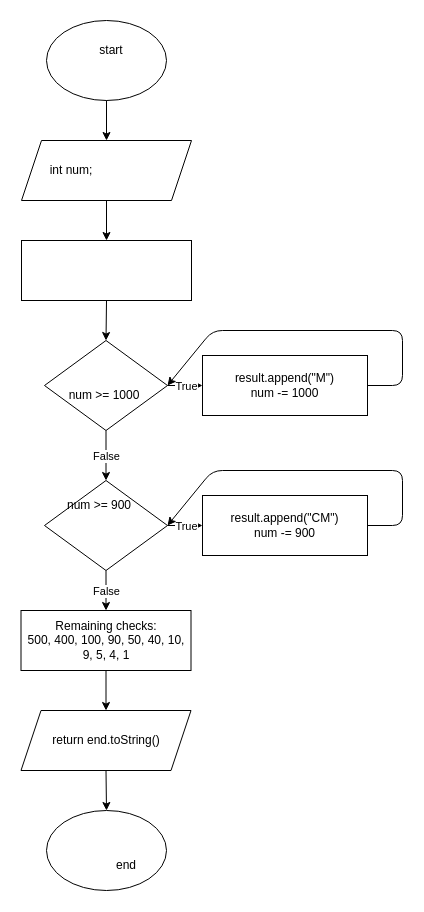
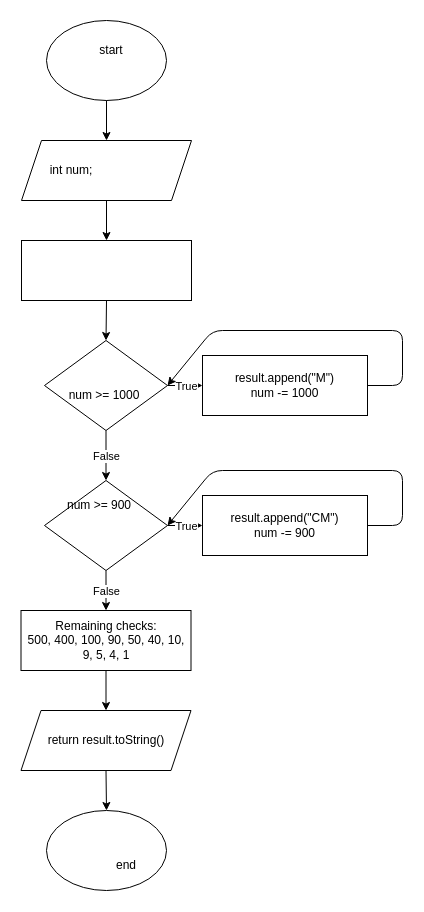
  <mxCell id="0" />
  <mxCell id="1" parent="0" />
  <mxCell id="2" value="" style="ellipse;whiteSpace=wrap;html=1;" parent="1" vertex="1"><mxGeometry x="46" y="20" width="120" height="80" as="geometry" /></mxCell>
  <mxCell id="3" value="start" style="text;html=1;align=center;verticalAlign=middle;whiteSpace=wrap;rounded=0;" parent="1" vertex="1"><mxGeometry x="81" y="40" width="60" height="20" as="geometry" /></mxCell>
  <mxCell id="4" value="" style="shape=parallelogram;perimeter=parallelogramPerimeter;whiteSpace=wrap;html=1;fixedSize=1;" parent="1" vertex="1"><mxGeometry x="21" y="140" width="170" height="60" as="geometry" /></mxCell>
  <mxCell id="5" value="int num;" style="text;html=1;align=center;verticalAlign=middle;whiteSpace=wrap;rounded=0;" parent="1" vertex="1"><mxGeometry x="41" y="155" width="60" height="30" as="geometry" /></mxCell>
  <mxCell id="6" value="" style="rounded=0;whiteSpace=wrap;html=1;" parent="1" vertex="1"><mxGeometry x="21" y="240" width="170" height="60" as="geometry" /></mxCell>
  <mxCell id="7" value="" style="endArrow=classic;html=1;exitX=0.5;exitY=1;exitDx=0;exitDy=0;" parent="1" source="2" target="4" edge="1"><mxGeometry width="50" height="50" relative="1" as="geometry"><mxPoint x="42" y="320" as="sourcePoint" /><mxPoint x="106" y="140" as="targetPoint" /></mxGeometry></mxCell>
  <mxCell id="8" value="" style="endArrow=classic;html=1;exitX=0.5;exitY=1;exitDx=0;exitDy=0;" parent="1" source="4" target="6" edge="1"><mxGeometry width="50" height="50" relative="1" as="geometry"><mxPoint x="42" y="320" as="sourcePoint" /><mxPoint x="92" y="270" as="targetPoint" /></mxGeometry></mxCell>
  <mxCell id="9" value="" style="rhombus;whiteSpace=wrap;html=1;" parent="1" vertex="1"><mxGeometry x="44" y="340" width="123" height="90" as="geometry" /></mxCell>
  <mxCell id="10" value="num &gt;= 1000" style="text;html=1;align=center;verticalAlign=middle;whiteSpace=wrap;rounded=0;" parent="1" vertex="1"><mxGeometry x="59" y="380" width="90" height="30" as="geometry" /></mxCell>
  <mxCell id="11" value="" style="rounded=0;whiteSpace=wrap;html=1;" parent="1" vertex="1"><mxGeometry x="202" y="355" width="165" height="60" as="geometry" /></mxCell>
  <mxCell id="12" value="result.append(&quot;M&quot;)&#10;num -= 1000" style="text;html=1;align=center;verticalAlign=middle;whiteSpace=wrap;rounded=0;" parent="1" vertex="1"><mxGeometry x="202" y="370" width="165" height="30" as="geometry" /></mxCell>
  <mxCell id="13" value="" style="rhombus;whiteSpace=wrap;html=1;" parent="1" vertex="1"><mxGeometry x="44" y="480" width="123" height="90" as="geometry" /></mxCell>
  <mxCell id="14" value="num &gt;= 900" style="text;html=1;align=center;verticalAlign=middle;whiteSpace=wrap;rounded=0;" parent="1" vertex="1"><mxGeometry x="54" y="490" width="90" height="30" as="geometry" /></mxCell>
  <mxCell id="15" value="" style="endArrow=classic;html=1;exitX=0.5;exitY=1;exitDx=0;exitDy=0;entryX=0.5;entryY=0;entryDx=0;entryDy=0;" parent="1" source="6" target="9" edge="1"><mxGeometry width="50" height="50" relative="1" as="geometry"><mxPoint x="62" y="310" as="sourcePoint" /><mxPoint x="112" y="260" as="targetPoint" /></mxGeometry></mxCell>
  <mxCell id="16" value="" style="endArrow=classic;html=1;exitX=1;exitY=0.5;exitDx=0;exitDy=0;entryX=0;entryY=0.5;entryDx=0;entryDy=0;" parent="1" source="9" target="11" edge="1"><mxGeometry relative="1" as="geometry"><mxPoint x="182" y="385" as="sourcePoint" /><mxPoint x="192" y="385" as="targetPoint" /></mxGeometry></mxCell>
  <mxCell id="17" value="True" style="edgeLabel;resizable=0;html=1;;align=center;verticalAlign=middle;" parent="16" connectable="0" vertex="1"><mxGeometry relative="1" as="geometry" /></mxCell>
  <mxCell id="18" value="" style="endArrow=classic;html=1;exitX=1;exitY=0.5;exitDx=0;exitDy=0;entryX=1;entryY=0.5;entryDx=0;entryDy=0;" parent="1" source="11" target="9" edge="1"><mxGeometry width="50" height="50" relative="1" as="geometry"><mxPoint x="367" y="384.5" as="sourcePoint" /><mxPoint x="372" y="320" as="targetPoint" /><Array as="points"><mxPoint x="402" y="385" /><mxPoint x="402" y="330" /><mxPoint x="212" y="330" /></Array></mxGeometry></mxCell>
  <mxCell id="19" value="" style="endArrow=classic;html=1;exitX=0.5;exitY=1;exitDx=0;exitDy=0;entryX=0.5;entryY=0;entryDx=0;entryDy=0;" parent="1" source="9" target="13" edge="1"><mxGeometry relative="1" as="geometry"><mxPoint x="105.5" y="440" as="sourcePoint" /><mxPoint x="105.5" y="480" as="targetPoint" /></mxGeometry></mxCell>
  <mxCell id="20" value="False" style="edgeLabel;resizable=0;html=1;;align=center;verticalAlign=middle;" parent="19" connectable="0" vertex="1"><mxGeometry relative="1" as="geometry" /></mxCell>
  <mxCell id="21" value="" style="rounded=0;whiteSpace=wrap;html=1;" parent="1" vertex="1"><mxGeometry x="202" y="495" width="165" height="60" as="geometry" /></mxCell>
  <mxCell id="22" value="result.append(&quot;CM&quot;)&#10;num -= 900" style="text;html=1;align=center;verticalAlign=middle;whiteSpace=wrap;rounded=0;" parent="1" vertex="1"><mxGeometry x="202" y="510" width="165" height="30" as="geometry" /></mxCell>
  <mxCell id="23" value="" style="endArrow=classic;html=1;exitX=1;exitY=0.5;exitDx=0;exitDy=0;entryX=0;entryY=0.5;entryDx=0;entryDy=0;" parent="1" source="13" target="21" edge="1"><mxGeometry relative="1" as="geometry"><mxPoint x="167" y="525" as="sourcePoint" /><mxPoint x="202" y="525" as="targetPoint" /></mxGeometry></mxCell>
  <mxCell id="24" value="True" style="edgeLabel;resizable=0;html=1;;align=center;verticalAlign=middle;" parent="23" connectable="0" vertex="1"><mxGeometry relative="1" as="geometry" /></mxCell>
  <mxCell id="25" value="" style="endArrow=classic;html=1;exitX=1;exitY=0.5;exitDx=0;exitDy=0;entryX=1;entryY=0.5;entryDx=0;entryDy=0;" parent="1" source="21" target="13" edge="1"><mxGeometry width="50" height="50" relative="1" as="geometry"><mxPoint x="367" y="524.5" as="sourcePoint" /><mxPoint x="212" y="470" as="targetPoint" /><Array as="points"><mxPoint x="402" y="525" /><mxPoint x="402" y="470" /><mxPoint x="212" y="470" /></Array></mxGeometry></mxCell>
  <mxCell id="26" value="" style="rounded=0;whiteSpace=wrap;html=1;" parent="1" vertex="1"><mxGeometry x="20.5" y="610" width="170" height="60" as="geometry" /></mxCell>
  <mxCell id="27" value="Remaining checks:&#10;500, 400, 100, 90, 50, 40, 10, 9, 5, 4, 1" style="text;html=1;align=center;verticalAlign=middle;whiteSpace=wrap;rounded=0;" parent="1" vertex="1"><mxGeometry x="20.5" y="625" width="170" height="30" as="geometry" /></mxCell>
  <mxCell id="28" value="" style="endArrow=classic;html=1;exitX=0.5;exitY=1;exitDx=0;exitDy=0;entryX=0.5;entryY=0;entryDx=0;entryDy=0;" parent="1" source="13" target="26" edge="1"><mxGeometry relative="1" as="geometry"><mxPoint x="105.5" y="580" as="sourcePoint" /><mxPoint x="105.5" y="610" as="targetPoint" /></mxGeometry></mxCell>
  <mxCell id="29" value="False" style="edgeLabel;resizable=0;html=1;;align=center;verticalAlign=middle;" parent="28" connectable="0" vertex="1"><mxGeometry relative="1" as="geometry" /></mxCell>
  <mxCell id="30" value="" style="shape=parallelogram;perimeter=parallelogramPerimeter;whiteSpace=wrap;html=1;fixedSize=1;" parent="1" vertex="1"><mxGeometry x="20.5" y="710" width="170" height="60" as="geometry" /></mxCell>
- <mxCell id="31" value="return end.toString()" style="text;html=1;align=center;verticalAlign=middle;whiteSpace=wrap;rounded=0;" parent="1" vertex="1"><mxGeometry x="20.5" y="725" width="170" height="30" as="geometry" /></mxCell>
+ <mxCell id="31" value="return result.toString()" style="text;html=1;align=center;verticalAlign=middle;whiteSpace=wrap;rounded=0;" parent="1" vertex="1"><mxGeometry x="20.5" y="725" width="170" height="30" as="geometry" /></mxCell>
  <mxCell id="32" value="" style="endArrow=classic;html=1;exitX=0.5;exitY=1;exitDx=0;exitDy=0;entryX=0.5;entryY=0;entryDx=0;entryDy=0;" parent="1" source="26" target="30" edge="1"><mxGeometry width="50" height="50" relative="1" as="geometry"><mxPoint x="62" y="660" as="sourcePoint" /><mxPoint x="112" y="610" as="targetPoint" /></mxGeometry></mxCell>
  <mxCell id="33" value="" style="ellipse;whiteSpace=wrap;html=1;" parent="1" vertex="1"><mxGeometry x="46" y="810" width="120" height="80" as="geometry" /></mxCell>
  <mxCell id="34" value="end" style="text;html=1;align=center;verticalAlign=middle;whiteSpace=wrap;rounded=0;" parent="1" vertex="1"><mxGeometry x="96" y="855" width="60" height="20" as="geometry" /></mxCell>
  <mxCell id="35" value="" style="endArrow=classic;html=1;exitX=0.5;exitY=1;exitDx=0;exitDy=0;entryX=0.5;entryY=0;entryDx=0;entryDy=0;" parent="1" source="30" target="33" edge="1"><mxGeometry width="50" height="50" relative="1" as="geometry"><mxPoint x="62" y="760" as="sourcePoint" /><mxPoint x="112" y="710" as="targetPoint" /></mxGeometry></mxCell>
